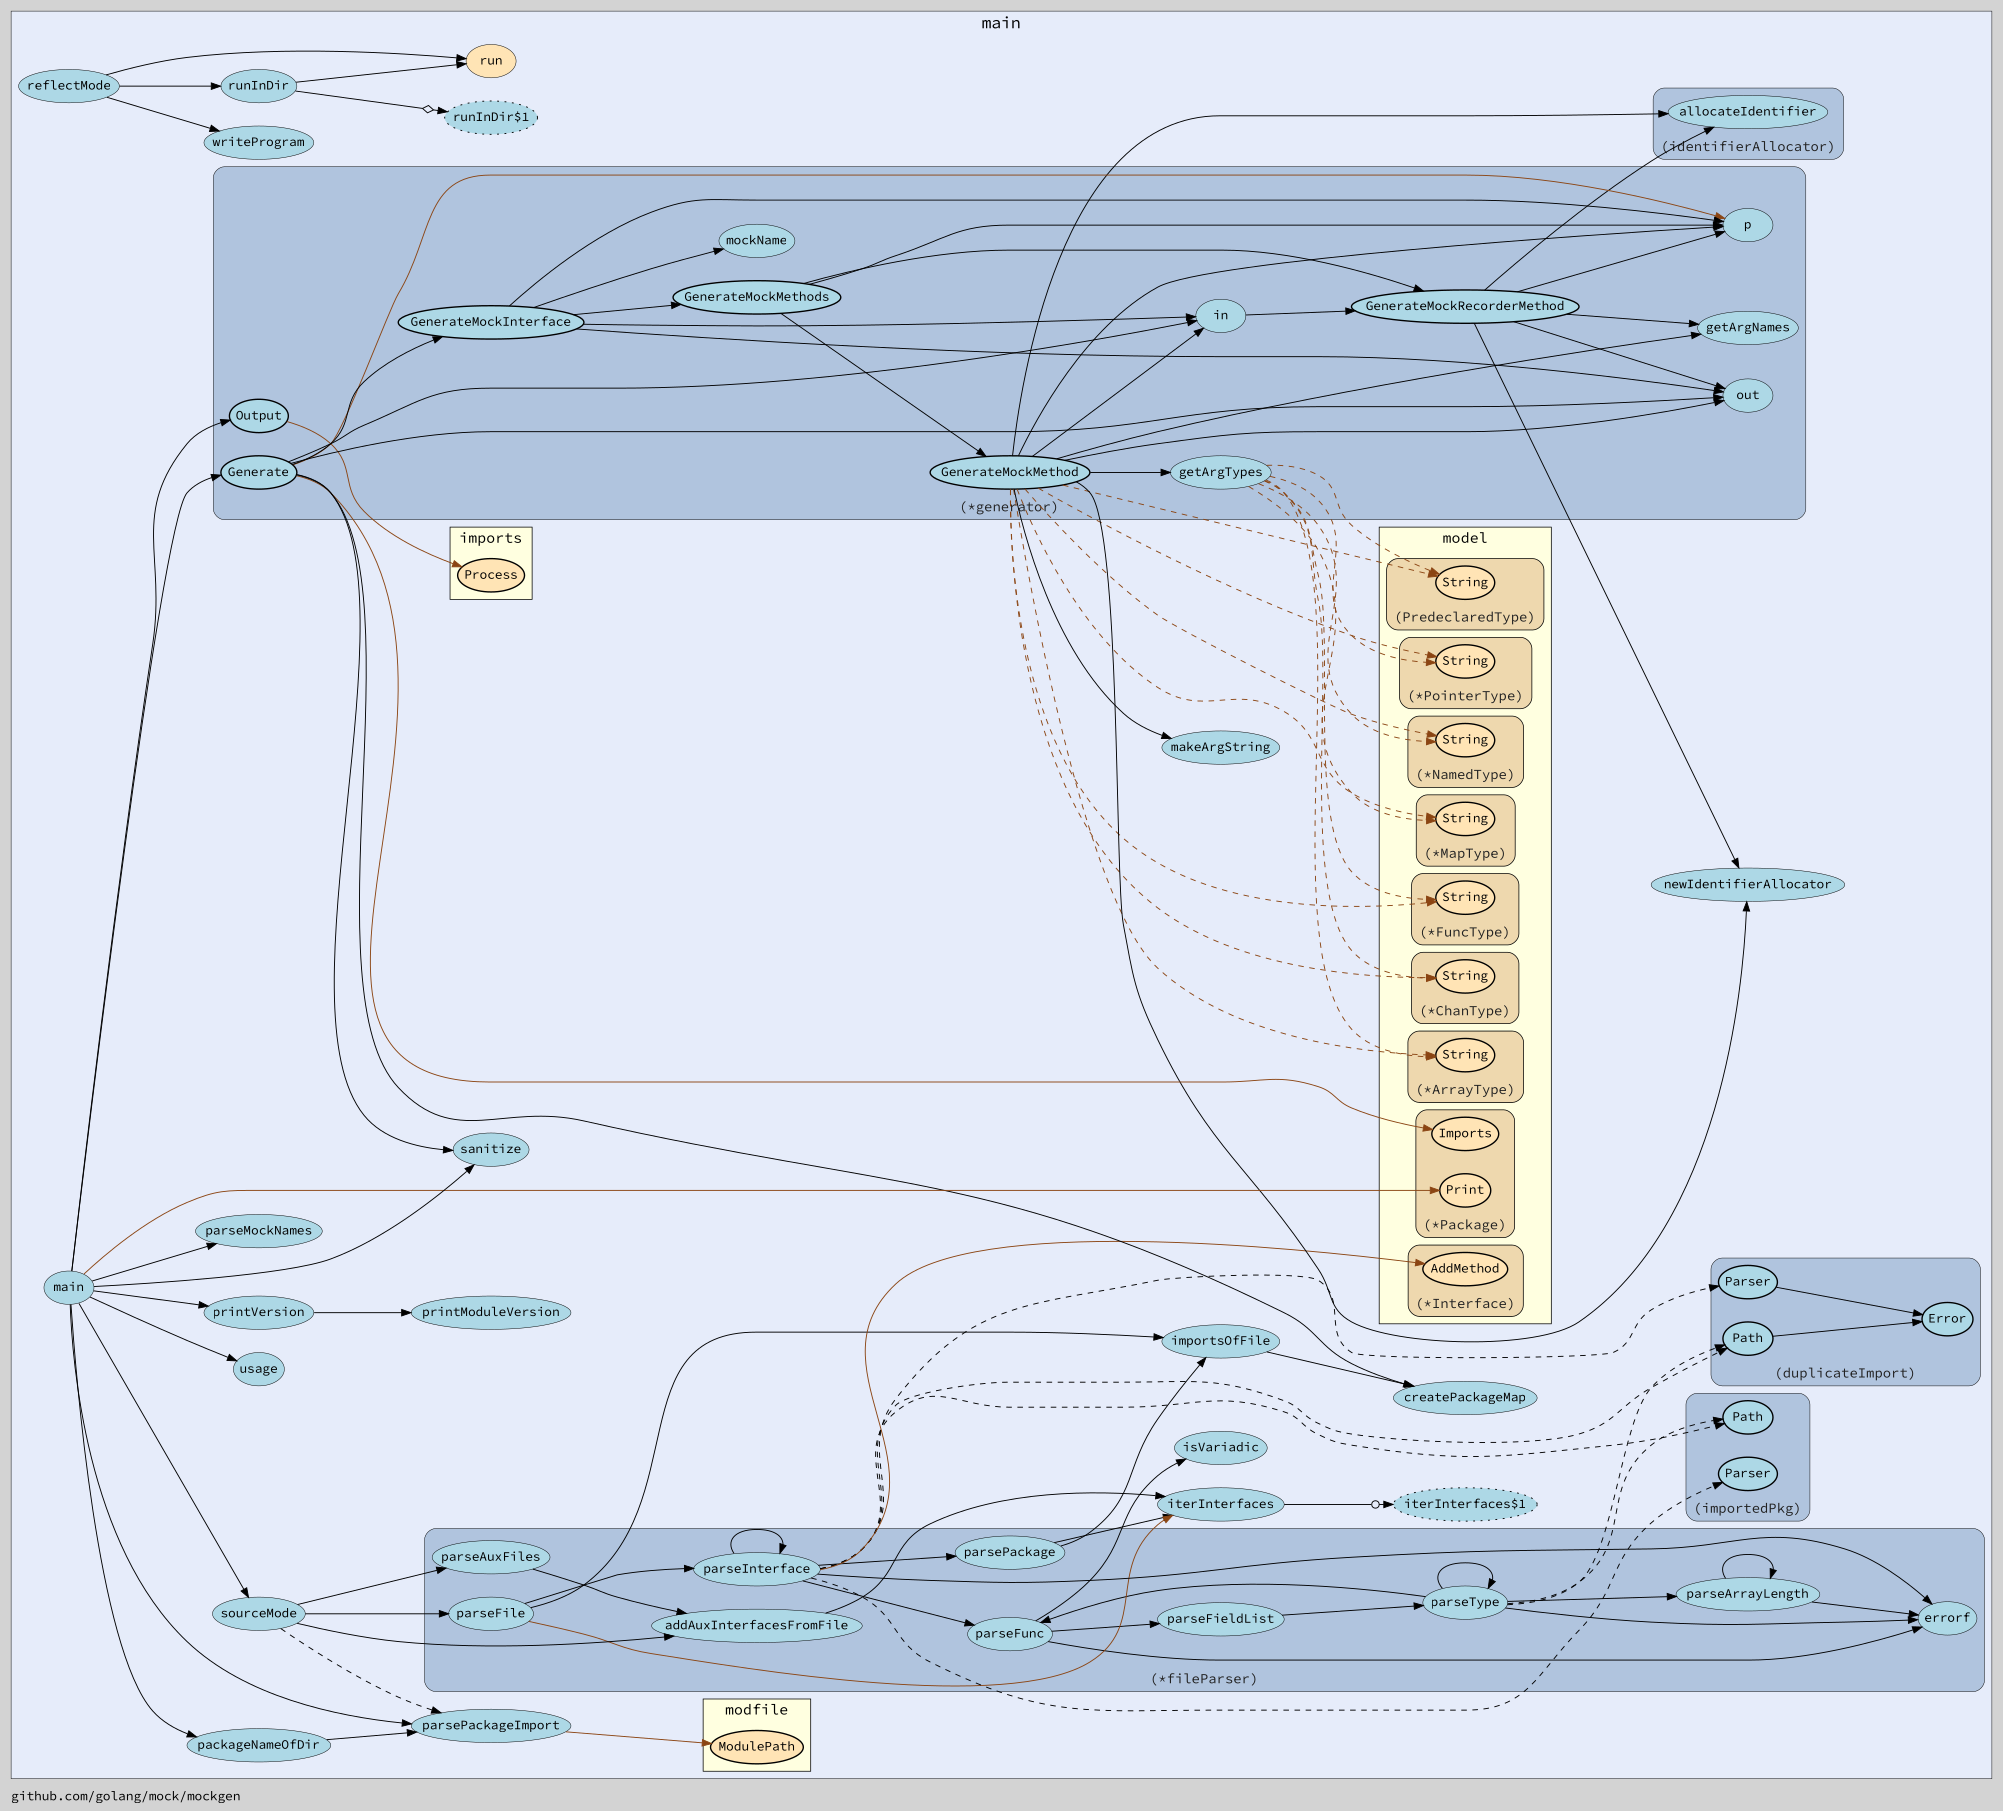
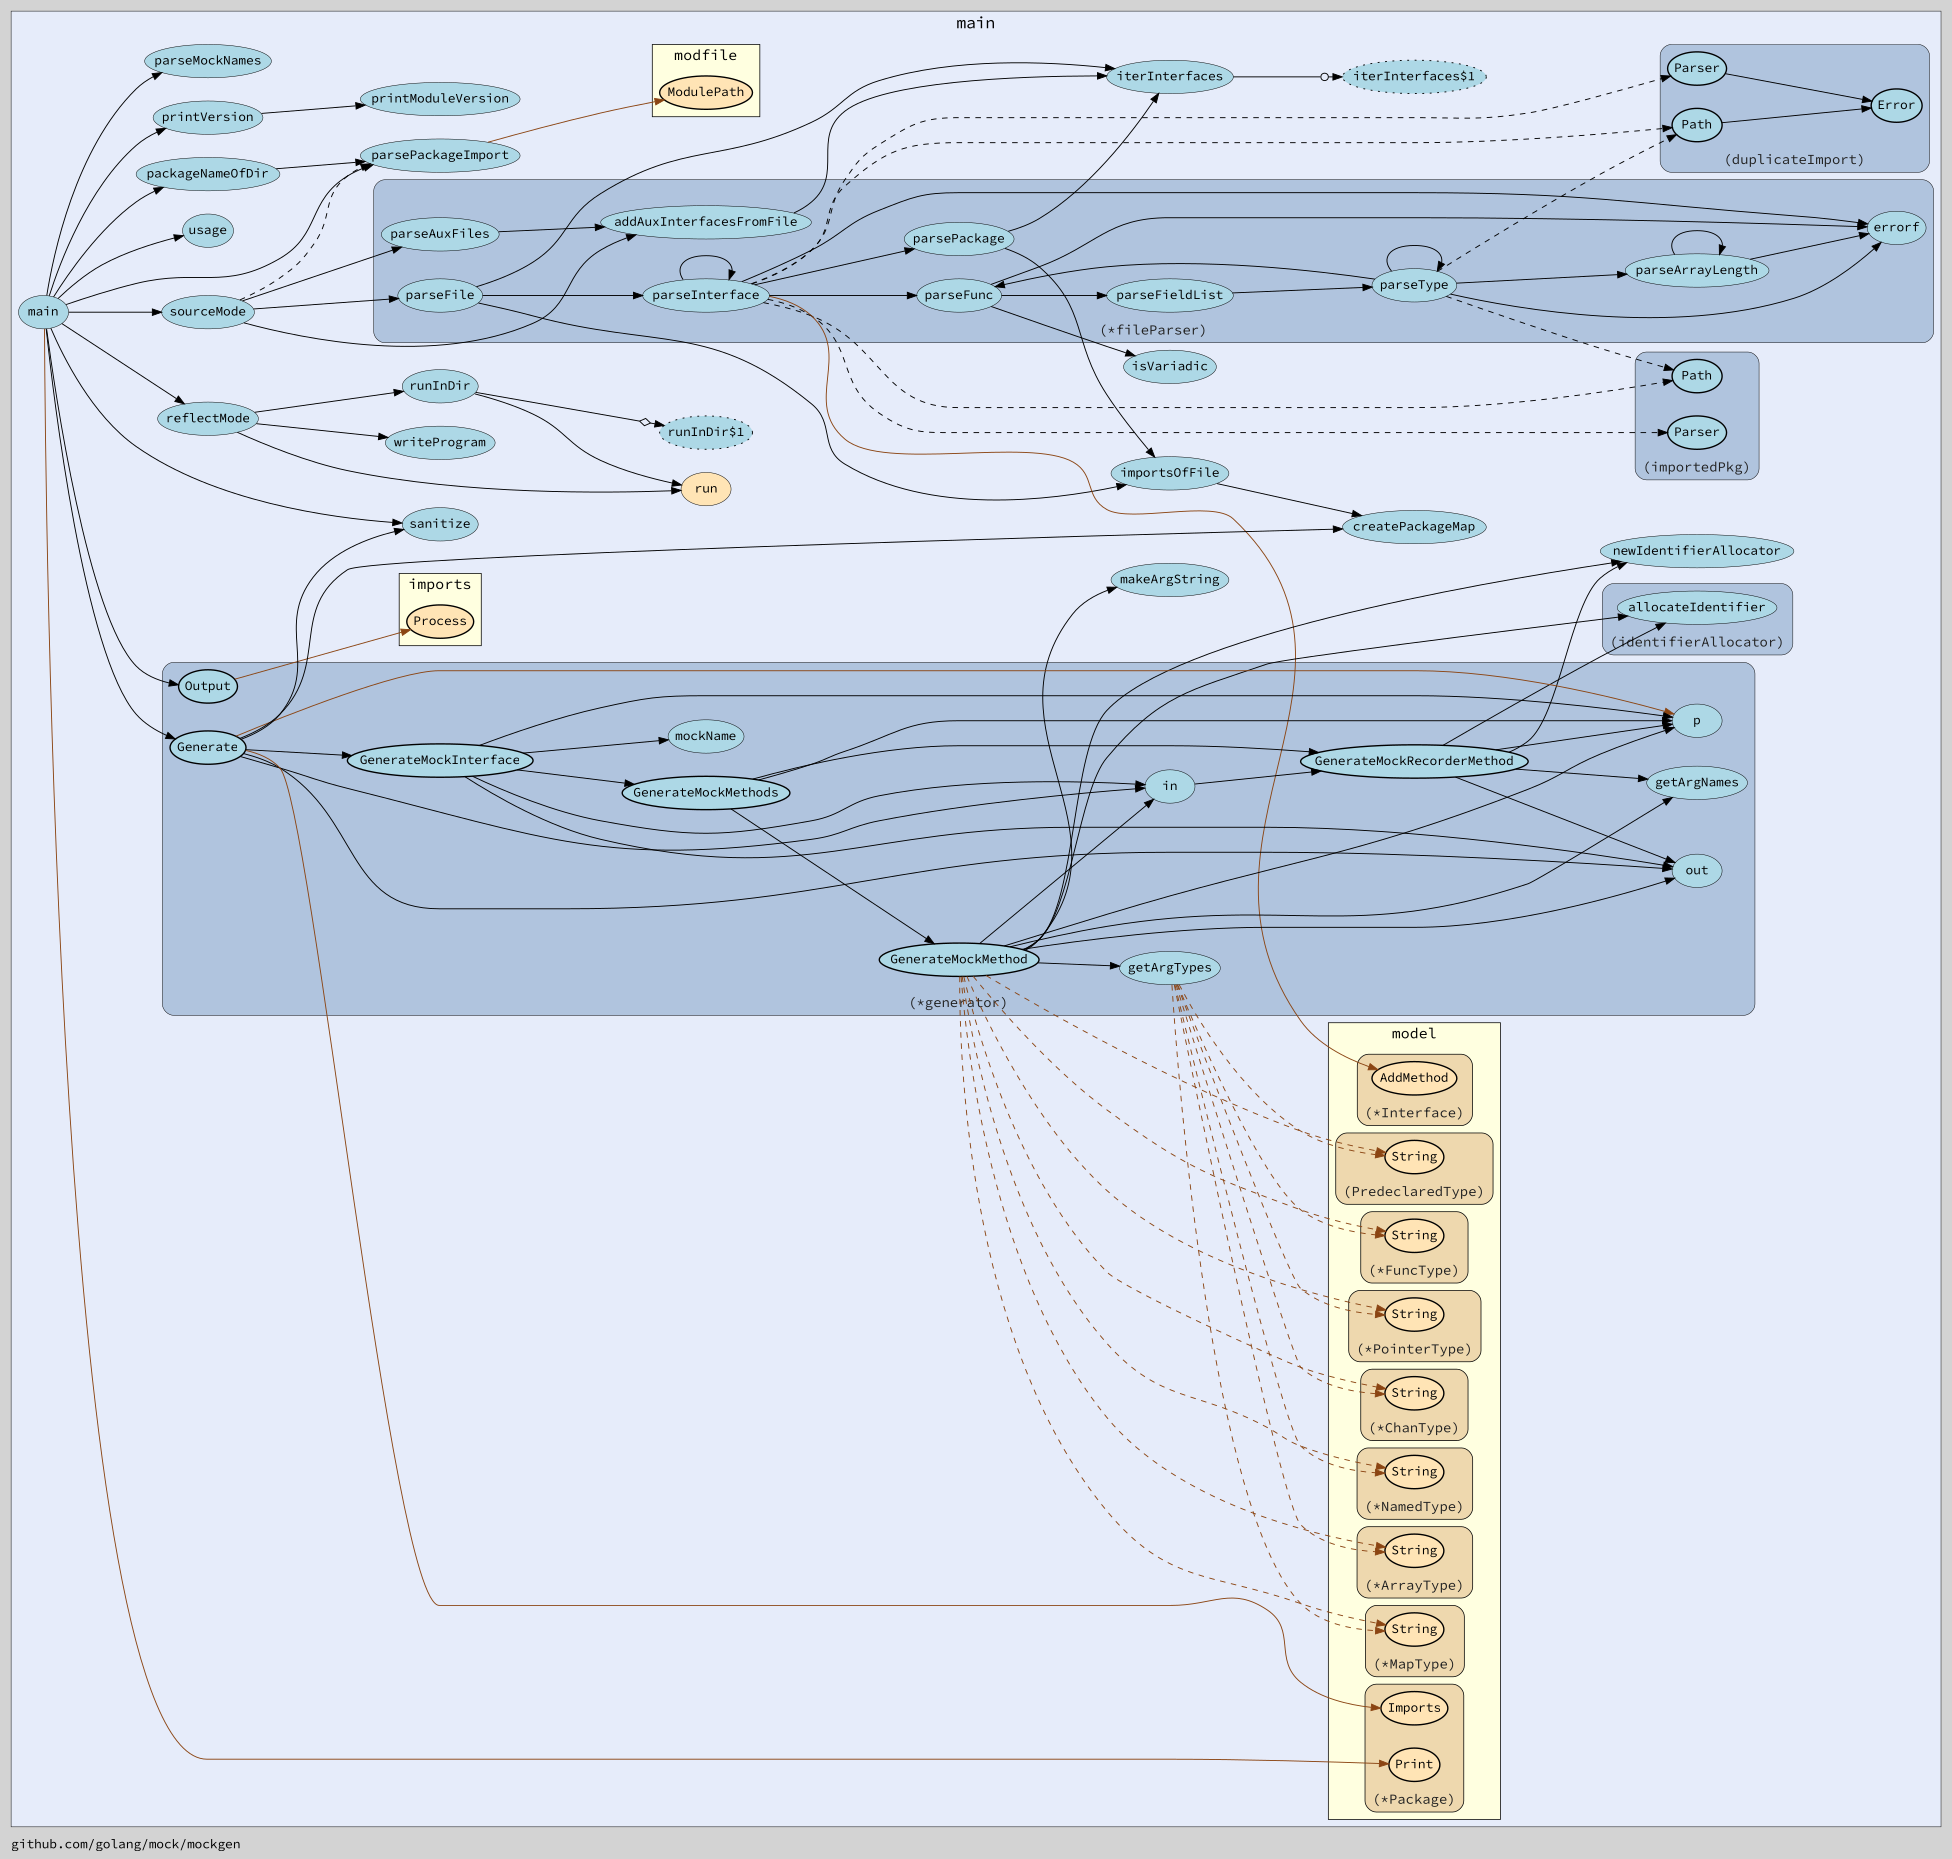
  digraph {
    bgcolor=lightgray
    fontname="Source Code Pro"
    fontsize=14
    label="github.com/golang/mock/mockgen"
    labeljust=l
    nodesep=0.35
    penwidth=0.5
    rankdir=LR
    style=solid
    node [fillcolor=lightblue fontname="Source Code Pro" margin="0.05,0.0" penwidth=0.5 shape=ellipse style=filled]
    edge [fontname="Source Code Pro" minlen=2]
    n1 [label=parsePackage]
    n2 [label=parseFunc]
    n3 [label=parseArrayLength]
    n4 [label=errorf]
    n5 [label=parseType]
    n6 [label=parseFieldList]
    n7 [label=addAuxInterfacesFromFile]
    n8 [label=parseAuxFiles]
    n9 [label=parseFile]
    n10 [label=parseInterface]
    n11 [label=GenerateMockMethods penwidth=1.5]
    n12 [label=p]
    n13 [label=GenerateMockMethod penwidth=1.5]
    n14 [label=getArgNames]
    n15 [label=getArgTypes]
    n16 [label=in]
    n17 [label=out]
    n18 [label=GenerateMockRecorderMethod penwidth=1.5]
    n19 [label=Output penwidth=1.5]
    n20 [label=Generate penwidth=1.5]
    n21 [label=GenerateMockInterface penwidth=1.5]
    n22 [label=mockName]
    n23 [label=Path penwidth=1.5]
    n24 [label=Error penwidth=1.5]
    n25 [label=Parser penwidth=1.5]
    n26 [label=allocateIdentifier]
    n27 [label=Path penwidth=1.5]
    n28 [label=Parser penwidth=1.5]
    n29 [fillcolor=moccasin label=String penwidth=1.5]
    n30 [fillcolor=moccasin label=String penwidth=1.5]
    n31 [fillcolor=moccasin label=String penwidth=1.5]
    n32 [fillcolor=moccasin label=AddMethod penwidth=1.5]
    n33 [fillcolor=moccasin label=String penwidth=1.5]
    n34 [fillcolor=moccasin label=String penwidth=1.5]
    n35 [fillcolor=moccasin label=Print penwidth=1.5]
    n36 [fillcolor=moccasin label=Imports penwidth=1.5]
    n37 [fillcolor=moccasin label=String penwidth=1.5]
    n38 [fillcolor=moccasin label=String penwidth=1.5]
    n39 [fillcolor=moccasin label=ModulePath penwidth=1.5]
    n40 [fillcolor=moccasin label=Process penwidth=1.5]
    n41 [label=reflectMode]
    n42 [fillcolor=moccasin label=run]
    n43 [label=writeProgram]
    n44 [label=runInDir]
    n45 [label="runInDir$1" penwidth=1.0 style="dotted,filled"]
    n46 [label=iterInterfaces]
    n47 [label="iterInterfaces$1" penwidth=1.0 style="dotted,filled"]
    n48 [label=importsOfFile]
    n49 [label=createPackageMap]
    n50 [label=isVariadic]
    n51 [label=makeArgString]
    n52 [label=newIdentifierAllocator]
    n53 [label=parsePackageImport]
    n54 [label=sourceMode]
    n55 [label=printVersion]
    n56 [label=printModuleVersion]
    n57 [label=main]
    n58 [label=usage]
    n59 [label=packageNameOfDir]
    n60 [label=sanitize]
    n61 [label=parseMockNames]
    subgraph cluster_1 {
      bgcolor="#e6ecfa"
      fontsize=18
      label=main
      labeljust=c
      labelloc=t
      n41
      n42
      n43
      n44
      n45
      n46
      n47
      n48
      n49
      n50
      n51
      n52
      n53
      n54
      n55
      n56
      n57
      n58
      n59
      n60
      n61
      subgraph cluster_2 {
        bgcolor="#e6ecfa"
        fillcolor=lightsteelblue
        fontcolor="#222222"
        fontsize=15
        label="(*fileParser)"
        labeljust=c
        labelloc=b
        style="rounded,filled"
        n1
        n2
        n3
        n4
        n5
        n6
        n7
        n8
        n9
        n10
      }
      subgraph cluster_3 {
        bgcolor="#e6ecfa"
        fillcolor=lightsteelblue
        fontcolor="#222222"
        fontsize=15
        label="(*generator)"
        labeljust=c
        labelloc=b
        style="rounded,filled"
        n11
        n12
        n13
        n14
        n15
        n16
        n17
        n18
        n19
        n20
        n21
        n22
      }
      subgraph cluster_4 {
        bgcolor="#e6ecfa"
        fillcolor=lightsteelblue
        fontcolor="#222222"
        fontsize=15
        label="(duplicateImport)"
        labeljust=c
        labelloc=b
        style="rounded,filled"
        n23
        n24
        n25
      }
      subgraph cluster_5 {
        bgcolor="#e6ecfa"
        fillcolor=lightsteelblue
        fontcolor="#222222"
        fontsize=15
        label="(identifierAllocator)"
        labeljust=c
        labelloc=b
        style="rounded,filled"
        n26
      }
      subgraph cluster_6 {
        bgcolor="#e6ecfa"
        fillcolor=lightsteelblue
        fontcolor="#222222"
        fontsize=15
        label="(importedPkg)"
        labeljust=c
        labelloc=b
        style="rounded,filled"
        n27
        n28
      }
      subgraph cluster_7 {
        bgcolor="#e6ecfa"
        fillcolor=lightyellow
        fontsize=16
        label=model
        labeljust=c
        labelloc=t
        penwidth=0.8
        rank=sink
        style=filled
        subgraph cluster_8 {
          bgcolor="#e6ecfa"
          fillcolor=wheat2
          fontcolor="#222222"
          fontsize=15
          label="(*ArrayType)"
          labeljust=c
          labelloc=b
          penwidth=0.8
          rank=sink
          style="rounded,filled"
          n29
        }
        subgraph cluster_9 {
          bgcolor="#e6ecfa"
          fillcolor=wheat2
          fontcolor="#222222"
          fontsize=15
          label="(*ChanType)"
          labeljust=c
          labelloc=b
          penwidth=0.8
          rank=sink
          style="rounded,filled"
          n30
        }
        subgraph cluster_10 {
          bgcolor="#e6ecfa"
          fillcolor=wheat2
          fontcolor="#222222"
          fontsize=15
          label="(*FuncType)"
          labeljust=c
          labelloc=b
          penwidth=0.8
          rank=sink
          style="rounded,filled"
          n31
        }
        subgraph cluster_11 {
          bgcolor="#e6ecfa"
          fillcolor=wheat2
          fontcolor="#222222"
          fontsize=15
          label="(*Interface)"
          labeljust=c
          labelloc=b
          penwidth=0.8
          rank=sink
          style="rounded,filled"
          n32
        }
        subgraph cluster_12 {
          bgcolor="#e6ecfa"
          fillcolor=wheat2
          fontcolor="#222222"
          fontsize=15
          label="(*MapType)"
          labeljust=c
          labelloc=b
          penwidth=0.8
          rank=sink
          style="rounded,filled"
          n33
        }
        subgraph cluster_13 {
          bgcolor="#e6ecfa"
          fillcolor=wheat2
          fontcolor="#222222"
          fontsize=15
          label="(*NamedType)"
          labeljust=c
          labelloc=b
          penwidth=0.8
          rank=sink
          style="rounded,filled"
          n34
        }
        subgraph cluster_14 {
          bgcolor="#e6ecfa"
          fillcolor=wheat2
          fontcolor="#222222"
          fontsize=15
          label="(*Package)"
          labeljust=c
          labelloc=b
          penwidth=0.8
          rank=sink
          style="rounded,filled"
          n35
          n36
        }
        subgraph cluster_15 {
          bgcolor="#e6ecfa"
          fillcolor=wheat2
          fontcolor="#222222"
          fontsize=15
          label="(*PointerType)"
          labeljust=c
          labelloc=b
          penwidth=0.8
          rank=sink
          style="rounded,filled"
          n37
        }
        subgraph cluster_16 {
          bgcolor="#e6ecfa"
          fillcolor=wheat2
          fontcolor="#222222"
          fontsize=15
          label="(PredeclaredType)"
          labeljust=c
          labelloc=b
          penwidth=0.8
          rank=sink
          style="rounded,filled"
          n38
        }
      }
      subgraph cluster_17 {
        bgcolor="#e6ecfa"
        fillcolor=lightyellow
        fontsize=16
        label=modfile
        labeljust=c
        labelloc=t
        penwidth=0.8
        rank=sink
        style=filled
        n39
      }
      subgraph cluster_18 {
        bgcolor="#e6ecfa"
        fillcolor=lightyellow
        fontsize=16
        label=imports
        labeljust=c
        labelloc=t
        penwidth=0.8
        rank=sink
        style=filled
        n40
      }
    }
    n1 -> n46
    n1 -> n48
    n2 -> n4
    n2 -> n6
    n2 -> n50
    n3 -> n3
    n3 -> n4
    n5 -> n2
    n5 -> n3
    n5 -> n4
    n5 -> n5
    n5 -> n23 [style=dashed]
    n5 -> n27 [style=dashed]
    n6 -> n5
    n7 -> n46
    n8 -> n7
    n9 -> n10
-   n9 -> n46 [color=saddlebrown]
+   n9 -> n46
    n9 -> n48
    n10 -> n1
    n10 -> n2
    n10 -> n4
    n10 -> n10
    n10 -> n23 [style=dashed]
    n10 -> n25 [style=dashed]
    n10 -> n27 [style=dashed]
    n10 -> n28 [style=dashed]
    n10 -> n32 [color=saddlebrown]
    n11 -> n12
    n11 -> n13
    n11 -> n18
    n13 -> n12
    n13 -> n14
    n13 -> n15
    n13 -> n16
    n13 -> n17
    n13 -> n26
    n13 -> n29 [color=saddlebrown style=dashed]
    n13 -> n30 [color=saddlebrown style=dashed]
    n13 -> n31 [color=saddlebrown style=dashed]
    n13 -> n33 [color=saddlebrown style=dashed]
    n13 -> n34 [color=saddlebrown style=dashed]
    n13 -> n37 [color=saddlebrown style=dashed]
    n13 -> n38 [color=saddlebrown style=dashed]
    n13 -> n51
    n13 -> n52
    n15 -> n29 [color=saddlebrown style=dashed]
    n15 -> n30 [color=saddlebrown style=dashed]
    n15 -> n31 [color=saddlebrown style=dashed]
    n15 -> n33 [color=saddlebrown style=dashed]
    n15 -> n34 [color=saddlebrown style=dashed]
    n15 -> n37 [color=saddlebrown style=dashed]
    n15 -> n38 [color=saddlebrown style=dashed]
    n16 -> n18
    n18 -> n12
    n18 -> n14
    n18 -> n17
    n18 -> n26
    n18 -> n52
    n19 -> n40 [color=saddlebrown]
    n20 -> n12 [color=saddlebrown]
    n20 -> n16
    n20 -> n17
    n20 -> n21
    n20 -> n36 [color=saddlebrown]
    n20 -> n49
    n20 -> n60
    n21 -> n11
    n21 -> n12
    n21 -> n16
    n21 -> n17
    n21 -> n22
    n23 -> n24
    n25 -> n24
    n41 -> n42
    n41 -> n43
    n41 -> n44
    n44 -> n42
    n44 -> n45 [arrowhead=normalnoneodiamond]
    n46 -> n47 [arrowhead=normalnoneodot]
    n48 -> n49
    n53 -> n39 [color=saddlebrown]
    n54 -> n7
    n54 -> n8
    n54 -> n9
    n54 -> n53 [style=dashed]
    n55 -> n56
    n57 -> n19
    n57 -> n20
    n57 -> n35 [color=saddlebrown]
+   n57 -> n41
    n57 -> n53
    n57 -> n54
    n57 -> n55
    n57 -> n58
    n57 -> n59
    n57 -> n60
    n57 -> n61
    n59 -> n53
  }
